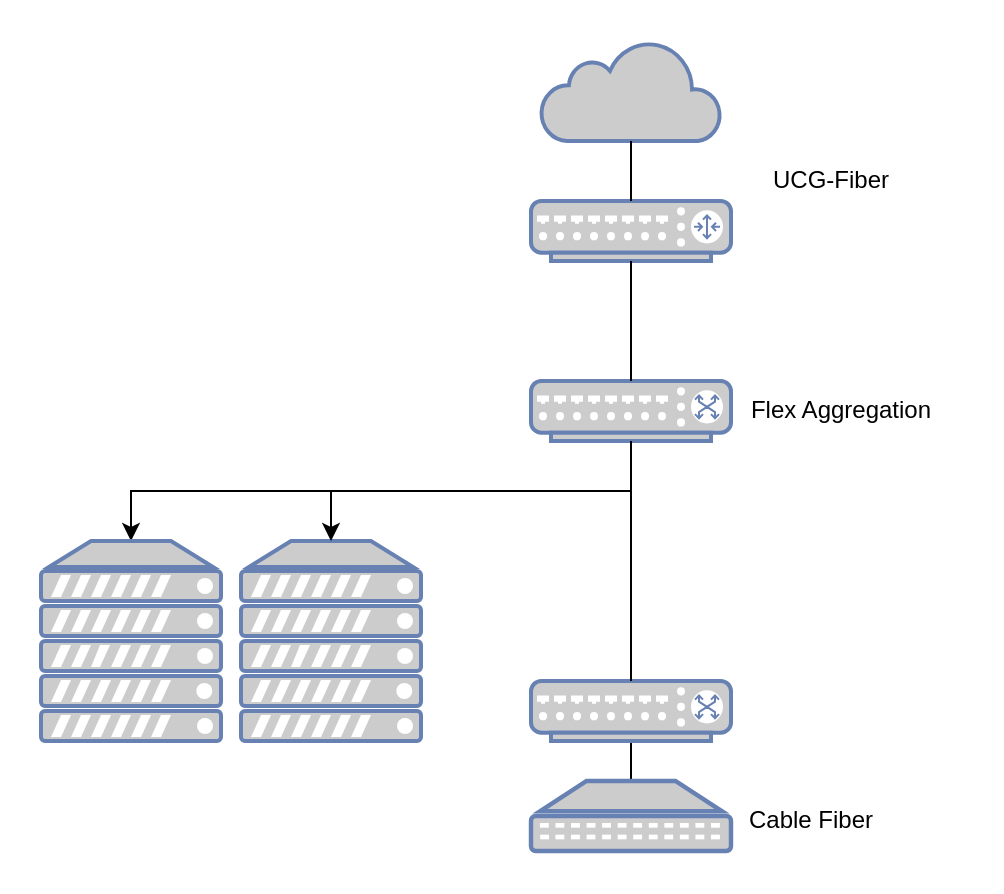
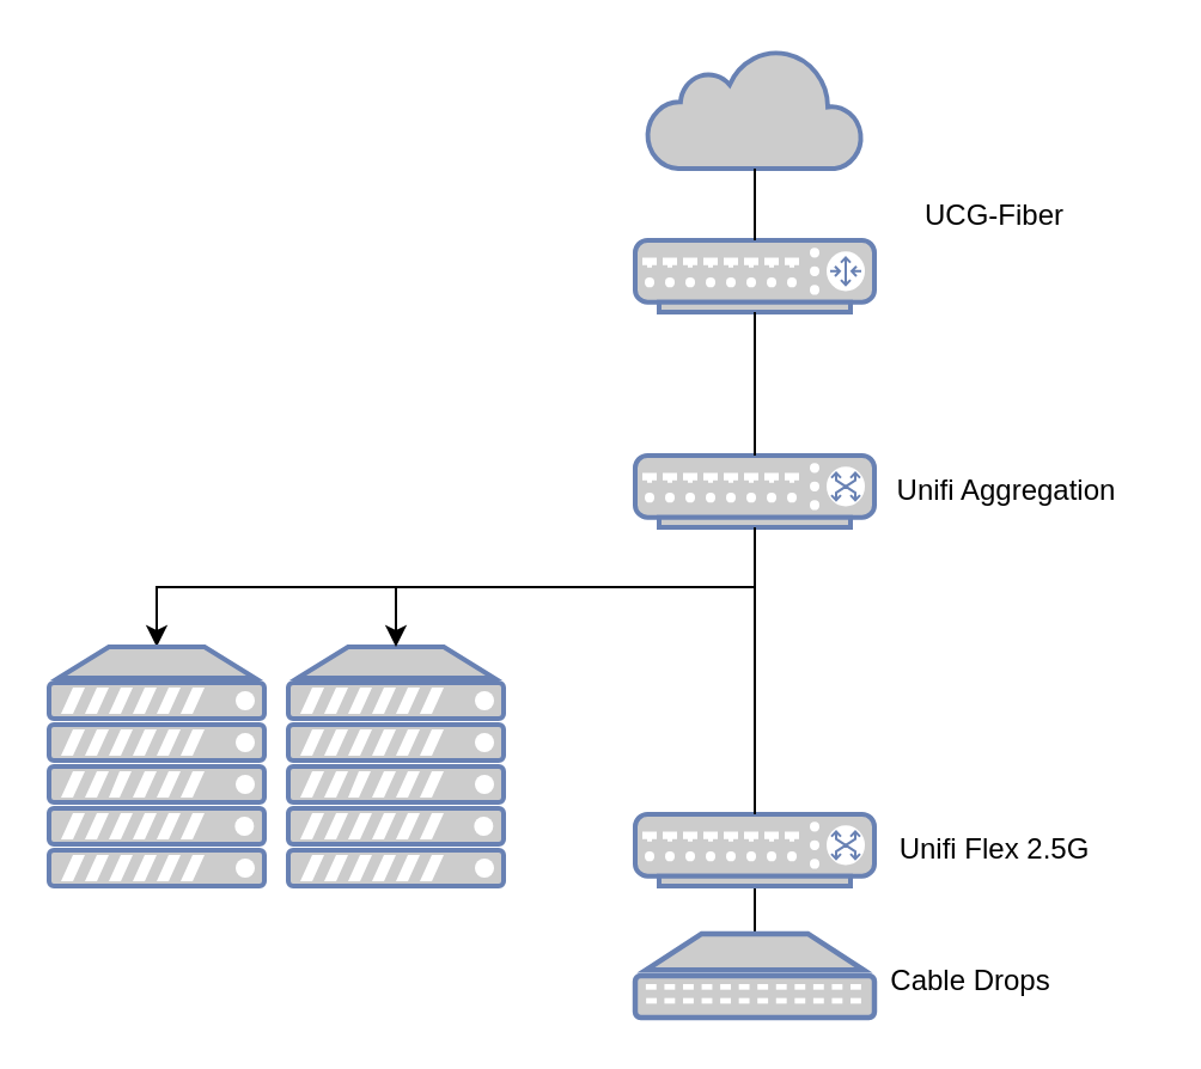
  <mxCell id="0" />
  <mxCell id="1" parent="0" />
  <mxCell id="2" value="" style="html=1;outlineConnect=0;fillColor=#CCCCCC;strokeColor=#6881B3;gradientColor=none;gradientDirection=north;strokeWidth=2;shape=mxgraph.networks.cloud;fontColor=#ffffff;" vertex="1" parent="1"><mxGeometry x="270" y="20" width="90" height="50" as="geometry" /></mxCell>
  <mxCell id="3" value="" style="fontColor=#0066CC;verticalAlign=top;verticalLabelPosition=bottom;labelPosition=center;align=center;html=1;outlineConnect=0;fillColor=#CCCCCC;strokeColor=#6881B3;gradientColor=none;gradientDirection=north;strokeWidth=2;shape=mxgraph.networks.router;" vertex="1" parent="1"><mxGeometry x="265" y="100" width="100" height="30" as="geometry" /></mxCell>
  <mxCell id="4" style="edgeStyle=orthogonalEdgeStyle;rounded=0;orthogonalLoop=1;jettySize=auto;html=1;exitX=0.5;exitY=1;exitDx=0;exitDy=0;exitPerimeter=0;" edge="1" parent="1" source="5" target="9"><mxGeometry relative="1" as="geometry" /></mxCell>
  <mxCell id="5" value="" style="fontColor=#0066CC;verticalAlign=top;verticalLabelPosition=bottom;labelPosition=center;align=center;html=1;outlineConnect=0;fillColor=#CCCCCC;strokeColor=#6881B3;gradientColor=none;gradientDirection=north;strokeWidth=2;shape=mxgraph.networks.switch;" vertex="1" parent="1"><mxGeometry x="265" y="190" width="100" height="30" as="geometry" /></mxCell>
- <mxCell id="6" value="Flex Aggregation" style="text;html=1;align=center;verticalAlign=middle;resizable=0;points=[];autosize=1;strokeColor=none;fillColor=none;" vertex="1" parent="1"><mxGeometry x="360" y="190" width="120" height="30" as="geometry" /></mxCell>
+ <mxCell id="6" value="Unifi Aggregation" style="text;html=1;align=center;verticalAlign=middle;resizable=0;points=[];autosize=1;strokeColor=none;fillColor=none;" vertex="1" parent="1"><mxGeometry x="360" y="190" width="120" height="30" as="geometry" /></mxCell>
  <mxCell id="7" value="UCG-Fiber" style="text;html=1;align=center;verticalAlign=middle;resizable=0;points=[];autosize=1;strokeColor=none;fillColor=none;" vertex="1" parent="1"><mxGeometry x="375" y="75" width="80" height="30" as="geometry" /></mxCell>
  <mxCell id="8" style="edgeStyle=orthogonalEdgeStyle;rounded=1;orthogonalLoop=1;jettySize=auto;html=1;exitX=0.5;exitY=1;exitDx=0;exitDy=0;exitPerimeter=0;entryX=0.5;entryY=0;entryDx=0;entryDy=0;entryPerimeter=0;endArrow=none;startFill=0;curved=0;" edge="1" parent="1" source="3" target="5"><mxGeometry relative="1" as="geometry" /></mxCell>
  <mxCell id="9" value="" style="fontColor=#0066CC;verticalAlign=top;verticalLabelPosition=bottom;labelPosition=center;align=center;html=1;outlineConnect=0;fillColor=#CCCCCC;strokeColor=#6881B3;gradientColor=none;gradientDirection=north;strokeWidth=2;shape=mxgraph.networks.server;" vertex="1" parent="1"><mxGeometry x="20" y="270" width="90" height="100" as="geometry" /></mxCell>
  <mxCell id="10" value="" style="fontColor=#0066CC;verticalAlign=top;verticalLabelPosition=bottom;labelPosition=center;align=center;html=1;outlineConnect=0;fillColor=#CCCCCC;strokeColor=#6881B3;gradientColor=none;gradientDirection=north;strokeWidth=2;shape=mxgraph.networks.server;" vertex="1" parent="1"><mxGeometry x="120" y="270" width="90" height="100" as="geometry" /></mxCell>
  <mxCell id="11" style="edgeStyle=orthogonalEdgeStyle;rounded=0;orthogonalLoop=1;jettySize=auto;html=1;exitX=0.5;exitY=1;exitDx=0;exitDy=0;exitPerimeter=0;entryX=0.5;entryY=0;entryDx=0;entryDy=0;entryPerimeter=0;" edge="1" parent="1" source="5" target="10"><mxGeometry relative="1" as="geometry" /></mxCell>
  <mxCell id="12" style="edgeStyle=orthogonalEdgeStyle;rounded=0;orthogonalLoop=1;jettySize=auto;html=1;exitX=0.5;exitY=1;exitDx=0;exitDy=0;exitPerimeter=0;entryX=0.5;entryY=0;entryDx=0;entryDy=0;entryPerimeter=0;endArrow=none;startFill=0;" edge="1" parent="1" source="2" target="3"><mxGeometry relative="1" as="geometry" /></mxCell>
  <mxCell id="13" style="edgeStyle=orthogonalEdgeStyle;rounded=0;orthogonalLoop=1;jettySize=auto;html=1;exitX=0.5;exitY=1;exitDx=0;exitDy=0;exitPerimeter=0;endArrow=none;startFill=0;" edge="1" parent="1" source="14" target="16"><mxGeometry relative="1" as="geometry" /></mxCell>
  <mxCell id="14" value="" style="fontColor=#0066CC;verticalAlign=top;verticalLabelPosition=bottom;labelPosition=center;align=center;html=1;outlineConnect=0;fillColor=#CCCCCC;strokeColor=#6881B3;gradientColor=none;gradientDirection=north;strokeWidth=2;shape=mxgraph.networks.switch;" vertex="1" parent="1"><mxGeometry x="265" y="340" width="100" height="30" as="geometry" /></mxCell>
  <mxCell id="15" style="edgeStyle=orthogonalEdgeStyle;rounded=0;orthogonalLoop=1;jettySize=auto;html=1;exitX=0.5;exitY=1;exitDx=0;exitDy=0;exitPerimeter=0;entryX=0.5;entryY=0;entryDx=0;entryDy=0;entryPerimeter=0;endArrow=none;startFill=0;" edge="1" parent="1" source="5" target="14"><mxGeometry relative="1" as="geometry" /></mxCell>
  <mxCell id="16" value="" style="fontColor=#0066CC;verticalAlign=top;verticalLabelPosition=bottom;labelPosition=center;align=center;html=1;outlineConnect=0;fillColor=#CCCCCC;strokeColor=#6881B3;gradientColor=none;gradientDirection=north;strokeWidth=2;shape=mxgraph.networks.patch_panel;" vertex="1" parent="1"><mxGeometry x="265" y="390" width="100" height="35" as="geometry" /></mxCell>
- <mxCell id="17" value="Cable Fiber" style="text;html=1;align=center;verticalAlign=middle;resizable=0;points=[];autosize=1;strokeColor=none;fillColor=none;" vertex="1" parent="1"><mxGeometry x="360" y="395" width="90" height="30" as="geometry" /></mxCell>
+ <mxCell id="17" value="Cable Drops" style="text;html=1;align=center;verticalAlign=middle;resizable=0;points=[];autosize=1;strokeColor=none;fillColor=none;" vertex="1" parent="1"><mxGeometry x="360" y="395" width="90" height="30" as="geometry" /></mxCell>
+ <mxCell id="18" value="Unifi Flex 2.5G" style="text;html=1;align=center;verticalAlign=middle;resizable=0;points=[];autosize=1;strokeColor=none;fillColor=none;" vertex="1" parent="1"><mxGeometry x="365" y="340" width="100" height="30" as="geometry" /></mxCell>
